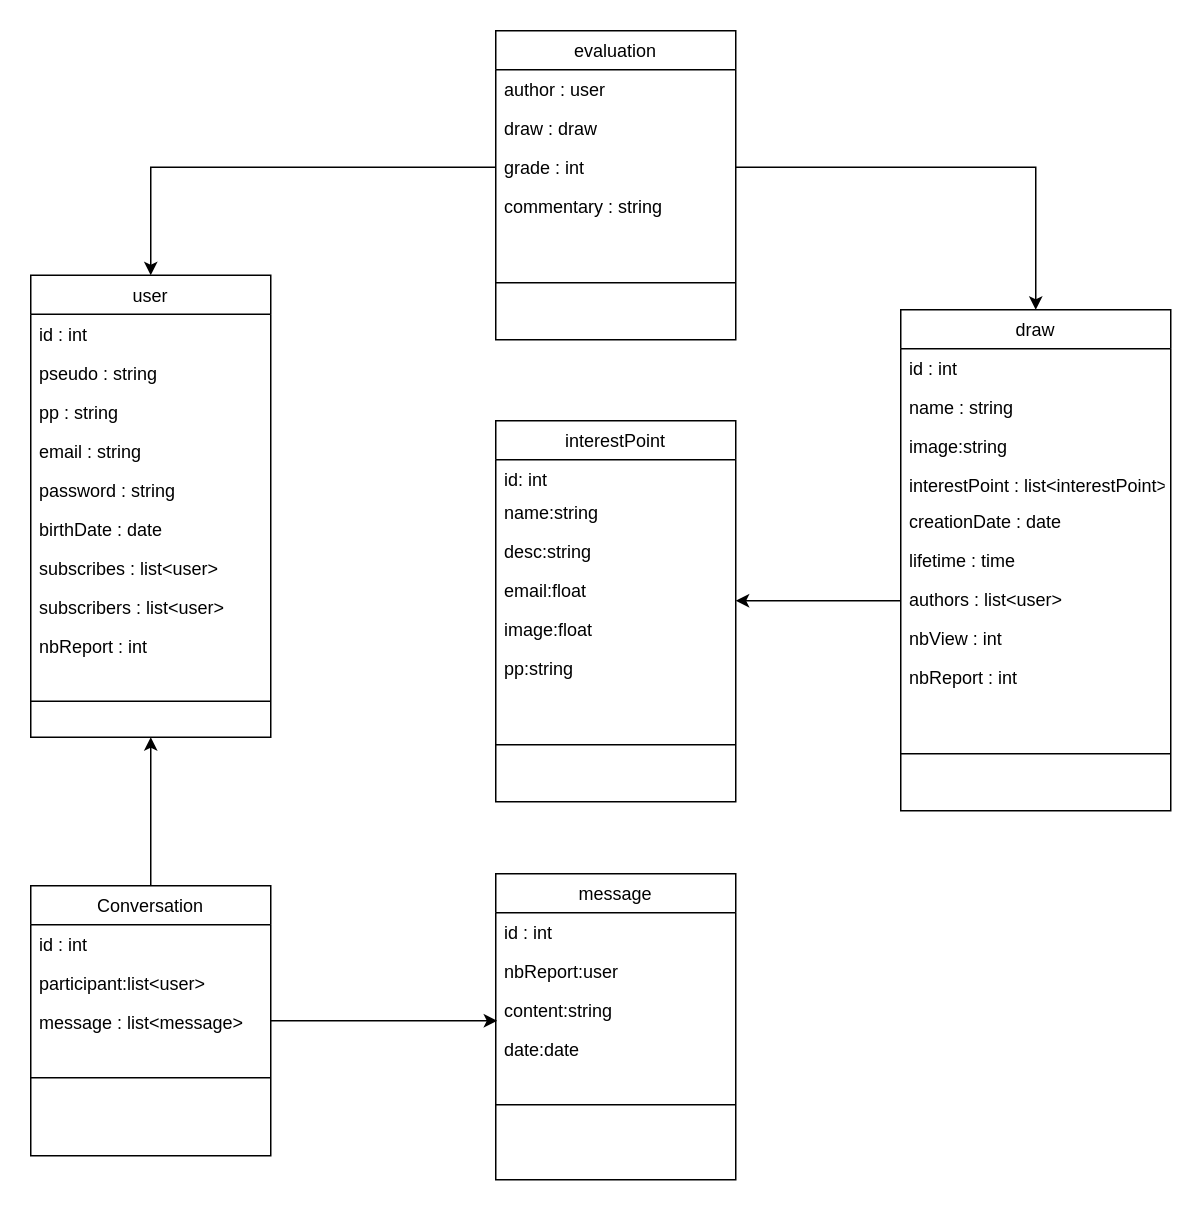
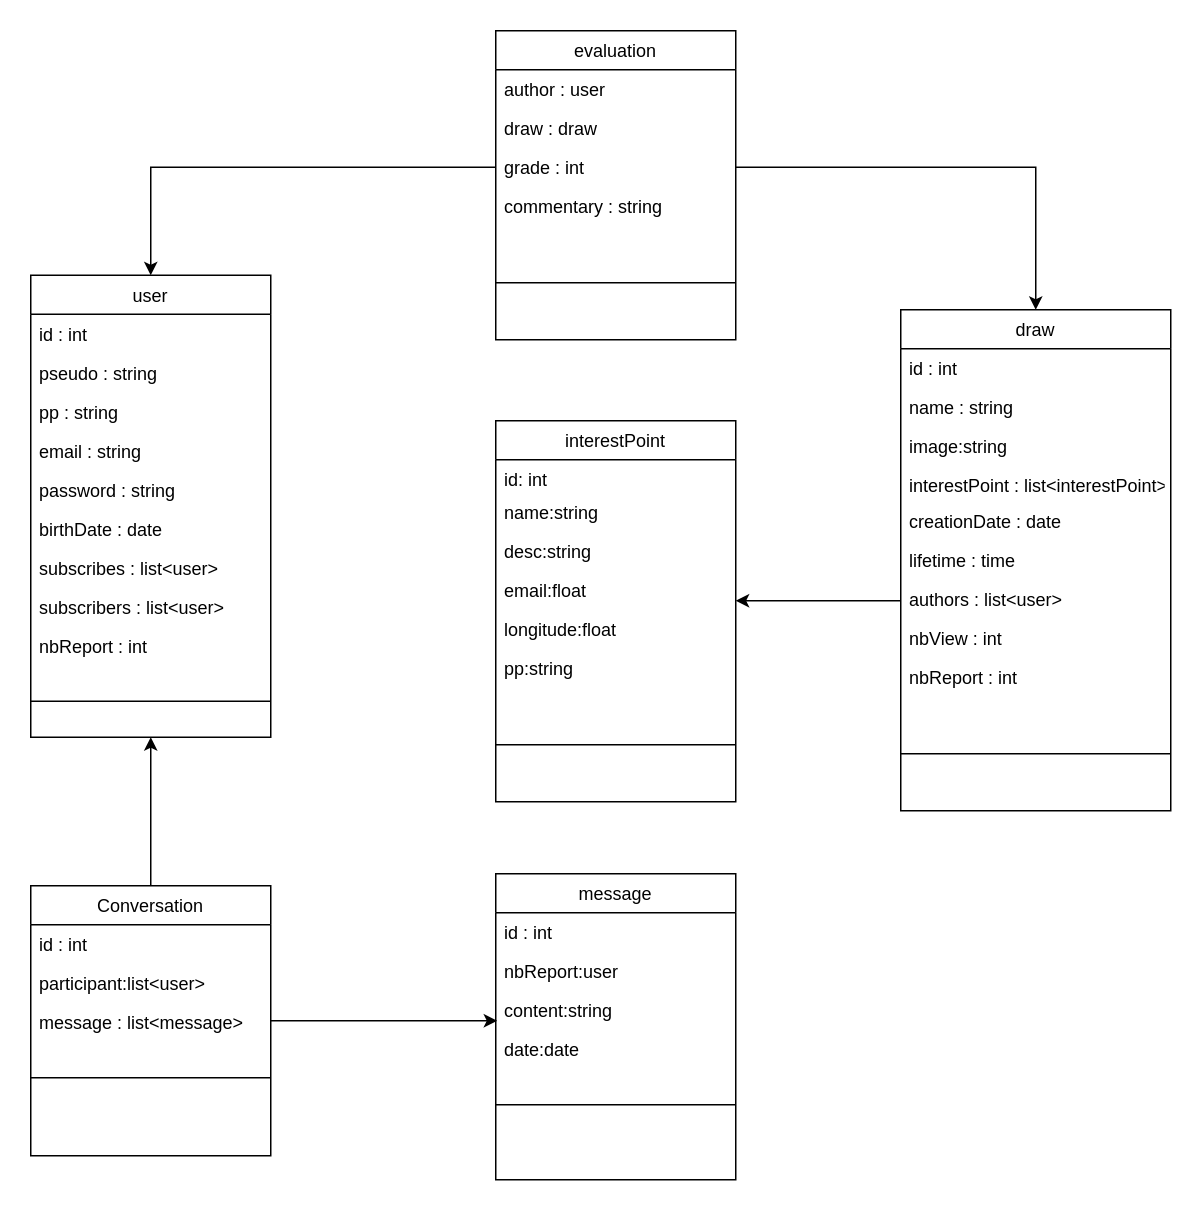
  <mxCell id="0" />
  <mxCell id="1" parent="0" />
  <mxCell id="2" value="user" style="swimlane;fontStyle=0;align=center;verticalAlign=top;childLayout=stackLayout;horizontal=1;startSize=26;horizontalStack=0;resizeParent=1;resizeLast=0;collapsible=1;marginBottom=0;rounded=0;shadow=0;strokeWidth=1;" parent="1" vertex="1"><mxGeometry x="20" y="183" width="160" height="308" as="geometry"><mxRectangle x="230" y="140" width="160" height="26" as="alternateBounds" /></mxGeometry></mxCell>
  <mxCell id="3" value="id : int" style="text;align=left;verticalAlign=top;spacingLeft=4;spacingRight=4;overflow=hidden;rotatable=0;points=[[0,0.5],[1,0.5]];portConstraint=eastwest;fontStyle=0" parent="2" vertex="1"><mxGeometry y="26" width="160" height="26" as="geometry" /></mxCell>
  <mxCell id="4" value="pseudo : string" style="text;align=left;verticalAlign=top;spacingLeft=4;spacingRight=4;overflow=hidden;rotatable=0;points=[[0,0.5],[1,0.5]];portConstraint=eastwest;rounded=0;shadow=0;html=0;" parent="2" vertex="1"><mxGeometry y="52" width="160" height="26" as="geometry" /></mxCell>
  <mxCell id="5" value="pp : string" style="text;align=left;verticalAlign=top;spacingLeft=4;spacingRight=4;overflow=hidden;rotatable=0;points=[[0,0.5],[1,0.5]];portConstraint=eastwest;rounded=0;shadow=0;html=0;" vertex="1" parent="2"><mxGeometry y="78" width="160" height="26" as="geometry" /></mxCell>
  <mxCell id="6" value="email : string" style="text;align=left;verticalAlign=top;spacingLeft=4;spacingRight=4;overflow=hidden;rotatable=0;points=[[0,0.5],[1,0.5]];portConstraint=eastwest;rounded=0;shadow=0;html=0;" parent="2" vertex="1"><mxGeometry y="104" width="160" height="26" as="geometry" /></mxCell>
  <mxCell id="7" value="password : string" style="text;align=left;verticalAlign=top;spacingLeft=4;spacingRight=4;overflow=hidden;rotatable=0;points=[[0,0.5],[1,0.5]];portConstraint=eastwest;rounded=0;shadow=0;html=0;" parent="2" vertex="1"><mxGeometry y="130" width="160" height="26" as="geometry" /></mxCell>
  <mxCell id="8" value="birthDate : date" style="text;align=left;verticalAlign=top;spacingLeft=4;spacingRight=4;overflow=hidden;rotatable=0;points=[[0,0.5],[1,0.5]];portConstraint=eastwest;rounded=0;shadow=0;html=0;" parent="2" vertex="1"><mxGeometry y="156" width="160" height="26" as="geometry" /></mxCell>
  <mxCell id="9" value="subscribes : list&lt;user&gt;" style="text;align=left;verticalAlign=top;spacingLeft=4;spacingRight=4;overflow=hidden;rotatable=0;points=[[0,0.5],[1,0.5]];portConstraint=eastwest;rounded=0;shadow=0;html=0;" vertex="1" parent="2"><mxGeometry y="182" width="160" height="26" as="geometry" /></mxCell>
  <mxCell id="10" value="subscribers : list&lt;user&gt;" style="text;align=left;verticalAlign=top;spacingLeft=4;spacingRight=4;overflow=hidden;rotatable=0;points=[[0,0.5],[1,0.5]];portConstraint=eastwest;rounded=0;shadow=0;html=0;" vertex="1" parent="2"><mxGeometry y="208" width="160" height="26" as="geometry" /></mxCell>
  <mxCell id="11" value="nbReport : int" style="text;align=left;verticalAlign=top;spacingLeft=4;spacingRight=4;overflow=hidden;rotatable=0;points=[[0,0.5],[1,0.5]];portConstraint=eastwest;fontStyle=0" vertex="1" parent="2"><mxGeometry y="234" width="160" height="26" as="geometry" /></mxCell>
  <mxCell id="12" value="" style="line;html=1;strokeWidth=1;align=left;verticalAlign=middle;spacingTop=-1;spacingLeft=3;spacingRight=3;rotatable=0;labelPosition=right;points=[];portConstraint=eastwest;" parent="2" vertex="1"><mxGeometry y="260" width="160" height="48" as="geometry" /></mxCell>
  <mxCell id="13" style="edgeStyle=orthogonalEdgeStyle;rounded=0;orthogonalLoop=1;jettySize=auto;html=1;" parent="1" source="14" edge="1"><mxGeometry relative="1" as="geometry"><mxPoint x="490" y="400" as="targetPoint" /><Array as="points"><mxPoint x="490" y="400" /></Array></mxGeometry></mxCell>
  <mxCell id="14" value="draw" style="swimlane;fontStyle=0;align=center;verticalAlign=top;childLayout=stackLayout;horizontal=1;startSize=26;horizontalStack=0;resizeParent=1;resizeParentMax=0;resizeLast=0;collapsible=1;marginBottom=0;" parent="1" vertex="1"><mxGeometry x="600" y="206" width="180" height="334" as="geometry" /></mxCell>
  <mxCell id="15" value="id : int" style="text;strokeColor=none;fillColor=none;align=left;verticalAlign=top;spacingLeft=4;spacingRight=4;overflow=hidden;rotatable=0;points=[[0,0.5],[1,0.5]];portConstraint=eastwest;fontStyle=0" parent="14" vertex="1"><mxGeometry y="26" width="180" height="26" as="geometry" /></mxCell>
  <mxCell id="16" value="name : string" style="text;strokeColor=none;fillColor=none;align=left;verticalAlign=top;spacingLeft=4;spacingRight=4;overflow=hidden;rotatable=0;points=[[0,0.5],[1,0.5]];portConstraint=eastwest;" parent="14" vertex="1"><mxGeometry y="52" width="180" height="26" as="geometry" /></mxCell>
  <mxCell id="17" value="image:string" style="text;strokeColor=none;fillColor=none;align=left;verticalAlign=top;spacingLeft=4;spacingRight=4;overflow=hidden;rotatable=0;points=[[0,0.5],[1,0.5]];portConstraint=eastwest;fontStyle=0" vertex="1" parent="14"><mxGeometry y="78" width="180" height="26" as="geometry" /></mxCell>
  <mxCell id="18" value="interestPoint : list&lt;interestPoint&gt;" style="text;strokeColor=none;fillColor=none;align=left;verticalAlign=top;spacingLeft=4;spacingRight=4;overflow=hidden;rotatable=0;points=[[0,0.5],[1,0.5]];portConstraint=eastwest;fontStyle=0" parent="14" vertex="1"><mxGeometry y="104" width="180" height="24" as="geometry" /></mxCell>
  <mxCell id="19" value="creationDate : date" style="text;strokeColor=none;fillColor=none;align=left;verticalAlign=top;spacingLeft=4;spacingRight=4;overflow=hidden;rotatable=0;points=[[0,0.5],[1,0.5]];portConstraint=eastwest;" parent="14" vertex="1"><mxGeometry y="128" width="180" height="26" as="geometry" /></mxCell>
  <mxCell id="20" value="lifetime : time" style="text;strokeColor=none;fillColor=none;align=left;verticalAlign=top;spacingLeft=4;spacingRight=4;overflow=hidden;rotatable=0;points=[[0,0.5],[1,0.5]];portConstraint=eastwest;" parent="14" vertex="1"><mxGeometry y="154" width="180" height="26" as="geometry" /></mxCell>
  <mxCell id="21" value="authors : list&lt;user&gt;" style="text;strokeColor=none;fillColor=none;align=left;verticalAlign=top;spacingLeft=4;spacingRight=4;overflow=hidden;rotatable=0;points=[[0,0.5],[1,0.5]];portConstraint=eastwest;" vertex="1" parent="14"><mxGeometry y="180" width="180" height="26" as="geometry" /></mxCell>
  <mxCell id="22" value="nbView : int" style="text;strokeColor=none;fillColor=none;align=left;verticalAlign=top;spacingLeft=4;spacingRight=4;overflow=hidden;rotatable=0;points=[[0,0.5],[1,0.5]];portConstraint=eastwest;fontStyle=0" vertex="1" parent="14"><mxGeometry y="206" width="180" height="26" as="geometry" /></mxCell>
  <mxCell id="23" value="nbReport : int" style="text;strokeColor=none;fillColor=none;align=left;verticalAlign=top;spacingLeft=4;spacingRight=4;overflow=hidden;rotatable=0;points=[[0,0.5],[1,0.5]];portConstraint=eastwest;fontStyle=0" vertex="1" parent="14"><mxGeometry y="232" width="180" height="26" as="geometry" /></mxCell>
  <mxCell id="24" value="" style="line;strokeWidth=1;fillColor=none;align=left;verticalAlign=middle;spacingTop=-1;spacingLeft=3;spacingRight=3;rotatable=0;labelPosition=right;points=[];portConstraint=eastwest;strokeColor=inherit;" parent="14" vertex="1"><mxGeometry y="258" width="180" height="76" as="geometry" /></mxCell>
  <mxCell id="25" value="interestPoint" style="swimlane;fontStyle=0;align=center;verticalAlign=top;childLayout=stackLayout;horizontal=1;startSize=26;horizontalStack=0;resizeParent=1;resizeParentMax=0;resizeLast=0;collapsible=1;marginBottom=0;" parent="1" vertex="1"><mxGeometry x="330" y="280" width="160" height="254" as="geometry" /></mxCell>
  <mxCell id="26" value="id: int" style="text;strokeColor=none;fillColor=none;align=left;verticalAlign=top;spacingLeft=4;spacingRight=4;overflow=hidden;rotatable=0;points=[[0,0.5],[1,0.5]];portConstraint=eastwest;fontStyle=0" parent="25" vertex="1"><mxGeometry y="26" width="160" height="22" as="geometry" /></mxCell>
  <mxCell id="27" value="name:string" style="text;strokeColor=none;fillColor=none;align=left;verticalAlign=top;spacingLeft=4;spacingRight=4;overflow=hidden;rotatable=0;points=[[0,0.5],[1,0.5]];portConstraint=eastwest;" parent="25" vertex="1"><mxGeometry y="48" width="160" height="26" as="geometry" /></mxCell>
  <mxCell id="28" value="desc:string" style="text;strokeColor=none;fillColor=none;align=left;verticalAlign=top;spacingLeft=4;spacingRight=4;overflow=hidden;rotatable=0;points=[[0,0.5],[1,0.5]];portConstraint=eastwest;" parent="25" vertex="1"><mxGeometry y="74" width="160" height="26" as="geometry" /></mxCell>
  <mxCell id="29" value="email:float" style="text;strokeColor=none;fillColor=none;align=left;verticalAlign=top;spacingLeft=4;spacingRight=4;overflow=hidden;rotatable=0;points=[[0,0.5],[1,0.5]];portConstraint=eastwest;" parent="25" vertex="1"><mxGeometry y="100" width="160" height="26" as="geometry" /></mxCell>
- <mxCell id="30" value="image:float" style="text;strokeColor=none;fillColor=none;align=left;verticalAlign=top;spacingLeft=4;spacingRight=4;overflow=hidden;rotatable=0;points=[[0,0.5],[1,0.5]];portConstraint=eastwest;" parent="25" vertex="1"><mxGeometry y="126" width="160" height="26" as="geometry" /></mxCell>
+ <mxCell id="30" value="longitude:float" style="text;strokeColor=none;fillColor=none;align=left;verticalAlign=top;spacingLeft=4;spacingRight=4;overflow=hidden;rotatable=0;points=[[0,0.5],[1,0.5]];portConstraint=eastwest;" parent="25" vertex="1"><mxGeometry y="126" width="160" height="26" as="geometry" /></mxCell>
  <mxCell id="31" value="pp:string" style="text;strokeColor=none;fillColor=none;align=left;verticalAlign=top;spacingLeft=4;spacingRight=4;overflow=hidden;rotatable=0;points=[[0,0.5],[1,0.5]];portConstraint=eastwest;" vertex="1" parent="25"><mxGeometry y="152" width="160" height="26" as="geometry" /></mxCell>
  <mxCell id="32" value="" style="line;strokeWidth=1;fillColor=none;align=left;verticalAlign=middle;spacingTop=-1;spacingLeft=3;spacingRight=3;rotatable=0;labelPosition=right;points=[];portConstraint=eastwest;strokeColor=inherit;" parent="25" vertex="1"><mxGeometry y="178" width="160" height="76" as="geometry" /></mxCell>
  <mxCell id="33" value="evaluation" style="swimlane;fontStyle=0;align=center;verticalAlign=top;childLayout=stackLayout;horizontal=1;startSize=26;horizontalStack=0;resizeParent=1;resizeParentMax=0;resizeLast=0;collapsible=1;marginBottom=0;" parent="1" vertex="1"><mxGeometry x="330" y="20" width="160" height="206" as="geometry" /></mxCell>
  <mxCell id="34" value="author : user" style="text;strokeColor=none;fillColor=none;align=left;verticalAlign=top;spacingLeft=4;spacingRight=4;overflow=hidden;rotatable=0;points=[[0,0.5],[1,0.5]];portConstraint=eastwest;fontStyle=0" parent="33" vertex="1"><mxGeometry y="26" width="160" height="26" as="geometry" /></mxCell>
  <mxCell id="35" value="draw : draw" style="text;strokeColor=none;fillColor=none;align=left;verticalAlign=top;spacingLeft=4;spacingRight=4;overflow=hidden;rotatable=0;points=[[0,0.5],[1,0.5]];portConstraint=eastwest;fontStyle=0" parent="33" vertex="1"><mxGeometry y="52" width="160" height="26" as="geometry" /></mxCell>
  <mxCell id="36" value="grade : int" style="text;strokeColor=none;fillColor=none;align=left;verticalAlign=top;spacingLeft=4;spacingRight=4;overflow=hidden;rotatable=0;points=[[0,0.5],[1,0.5]];portConstraint=eastwest;" parent="33" vertex="1"><mxGeometry y="78" width="160" height="26" as="geometry" /></mxCell>
  <mxCell id="37" value="commentary : string" style="text;strokeColor=none;fillColor=none;align=left;verticalAlign=top;spacingLeft=4;spacingRight=4;overflow=hidden;rotatable=0;points=[[0,0.5],[1,0.5]];portConstraint=eastwest;" vertex="1" parent="33"><mxGeometry y="104" width="160" height="26" as="geometry" /></mxCell>
  <mxCell id="38" value="" style="line;strokeWidth=1;fillColor=none;align=left;verticalAlign=middle;spacingTop=-1;spacingLeft=3;spacingRight=3;rotatable=0;labelPosition=right;points=[];portConstraint=eastwest;strokeColor=inherit;" parent="33" vertex="1"><mxGeometry y="130" width="160" height="76" as="geometry" /></mxCell>
  <mxCell id="39" style="edgeStyle=orthogonalEdgeStyle;rounded=0;orthogonalLoop=1;jettySize=auto;html=1;" parent="1" source="36" target="2" edge="1"><mxGeometry relative="1" as="geometry" /></mxCell>
  <mxCell id="40" style="edgeStyle=orthogonalEdgeStyle;rounded=0;orthogonalLoop=1;jettySize=auto;html=1;entryX=0.5;entryY=0;entryDx=0;entryDy=0;" parent="1" source="36" target="14" edge="1"><mxGeometry relative="1" as="geometry" /></mxCell>
  <mxCell id="41" value="message" style="swimlane;fontStyle=0;align=center;verticalAlign=top;childLayout=stackLayout;horizontal=1;startSize=26;horizontalStack=0;resizeParent=1;resizeLast=0;collapsible=1;marginBottom=0;rounded=0;shadow=0;strokeWidth=1;" vertex="1" parent="1"><mxGeometry x="330" y="582" width="160" height="204" as="geometry"><mxRectangle x="230" y="140" width="160" height="26" as="alternateBounds" /></mxGeometry></mxCell>
  <mxCell id="42" value="id : int" style="text;align=left;verticalAlign=top;spacingLeft=4;spacingRight=4;overflow=hidden;rotatable=0;points=[[0,0.5],[1,0.5]];portConstraint=eastwest;fontStyle=0" vertex="1" parent="41"><mxGeometry y="26" width="160" height="26" as="geometry" /></mxCell>
  <mxCell id="43" value="nbReport:user" style="text;align=left;verticalAlign=top;spacingLeft=4;spacingRight=4;overflow=hidden;rotatable=0;points=[[0,0.5],[1,0.5]];portConstraint=eastwest;rounded=0;shadow=0;html=0;" vertex="1" parent="41"><mxGeometry y="52" width="160" height="26" as="geometry" /></mxCell>
  <mxCell id="44" value="content:string" style="text;align=left;verticalAlign=top;spacingLeft=4;spacingRight=4;overflow=hidden;rotatable=0;points=[[0,0.5],[1,0.5]];portConstraint=eastwest;rounded=0;shadow=0;html=0;" vertex="1" parent="41"><mxGeometry y="78" width="160" height="26" as="geometry" /></mxCell>
  <mxCell id="45" value="date:date" style="text;align=left;verticalAlign=top;spacingLeft=4;spacingRight=4;overflow=hidden;rotatable=0;points=[[0,0.5],[1,0.5]];portConstraint=eastwest;rounded=0;shadow=0;html=0;" vertex="1" parent="41"><mxGeometry y="104" width="160" height="26" as="geometry" /></mxCell>
  <mxCell id="46" value="" style="line;html=1;strokeWidth=1;align=left;verticalAlign=middle;spacingTop=-1;spacingLeft=3;spacingRight=3;rotatable=0;labelPosition=right;points=[];portConstraint=eastwest;" vertex="1" parent="41"><mxGeometry y="130" width="160" height="48" as="geometry" /></mxCell>
  <mxCell id="47" style="edgeStyle=orthogonalEdgeStyle;rounded=0;orthogonalLoop=1;jettySize=auto;html=1;entryX=0.5;entryY=1;entryDx=0;entryDy=0;" edge="1" parent="1" source="48" target="2"><mxGeometry relative="1" as="geometry" /></mxCell>
  <mxCell id="48" value="Conversation" style="swimlane;fontStyle=0;align=center;verticalAlign=top;childLayout=stackLayout;horizontal=1;startSize=26;horizontalStack=0;resizeParent=1;resizeLast=0;collapsible=1;marginBottom=0;rounded=0;shadow=0;strokeWidth=1;" vertex="1" parent="1"><mxGeometry x="20" y="590" width="160" height="180" as="geometry"><mxRectangle x="230" y="140" width="160" height="26" as="alternateBounds" /></mxGeometry></mxCell>
  <mxCell id="49" value="id : int" style="text;align=left;verticalAlign=top;spacingLeft=4;spacingRight=4;overflow=hidden;rotatable=0;points=[[0,0.5],[1,0.5]];portConstraint=eastwest;fontStyle=0" vertex="1" parent="48"><mxGeometry y="26" width="160" height="26" as="geometry" /></mxCell>
  <mxCell id="50" value="participant:list&lt;user&gt;" style="text;align=left;verticalAlign=top;spacingLeft=4;spacingRight=4;overflow=hidden;rotatable=0;points=[[0,0.5],[1,0.5]];portConstraint=eastwest;rounded=0;shadow=0;html=0;" vertex="1" parent="48"><mxGeometry y="52" width="160" height="26" as="geometry" /></mxCell>
  <mxCell id="51" value="message : list&lt;message&gt;" style="text;align=left;verticalAlign=top;spacingLeft=4;spacingRight=4;overflow=hidden;rotatable=0;points=[[0,0.5],[1,0.5]];portConstraint=eastwest;rounded=0;shadow=0;html=0;" vertex="1" parent="48"><mxGeometry y="78" width="160" height="26" as="geometry" /></mxCell>
  <mxCell id="52" value="" style="line;html=1;strokeWidth=1;align=left;verticalAlign=middle;spacingTop=-1;spacingLeft=3;spacingRight=3;rotatable=0;labelPosition=right;points=[];portConstraint=eastwest;" vertex="1" parent="48"><mxGeometry y="104" width="160" height="48" as="geometry" /></mxCell>
  <mxCell id="53" style="edgeStyle=orthogonalEdgeStyle;rounded=0;orthogonalLoop=1;jettySize=auto;html=1;entryX=0.006;entryY=0.769;entryDx=0;entryDy=0;entryPerimeter=0;exitX=1;exitY=0.5;exitDx=0;exitDy=0;" edge="1" parent="1" source="48"><mxGeometry relative="1" as="geometry"><mxPoint x="330.96" y="679.994" as="targetPoint" /></mxGeometry></mxCell>
